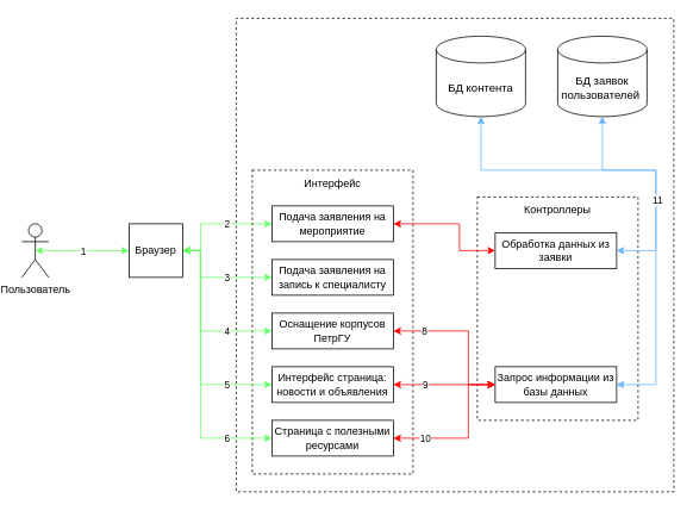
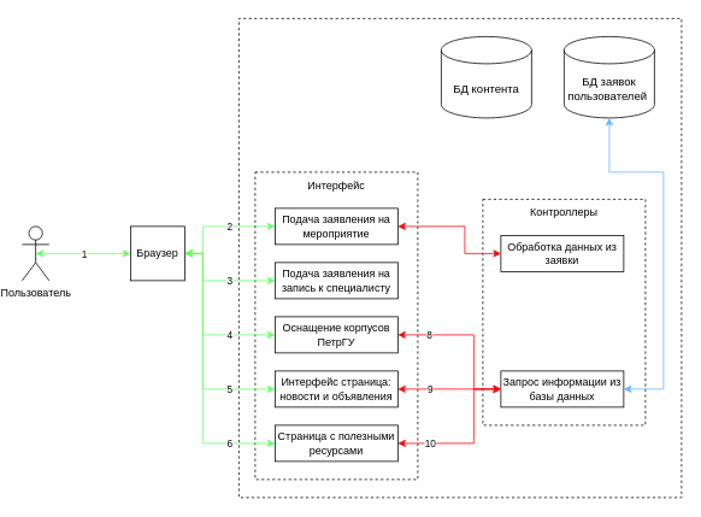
  <mxCell id="0" />
  <mxCell id="1" parent="0" />
  <mxCell id="2" value="Пользователь" style="shape=umlActor;verticalLabelPosition=bottom;verticalAlign=top;html=1;outlineConnect=0;" parent="1" vertex="1"><mxGeometry x="20" y="250" width="30" height="60" as="geometry" /></mxCell>
  <mxCell id="3" value="Браузер" style="whiteSpace=wrap;html=1;aspect=fixed;" parent="1" vertex="1"><mxGeometry x="140" y="250" width="60" height="60" as="geometry" /></mxCell>
  <mxCell id="4" value="&lt;span style=&quot;font-family: sans-serif ; font-size: 12.7px ; text-align: left ; background-color: rgb(255 , 255 , 255)&quot;&gt;БД контента&lt;/span&gt;" style="shape=cylinder3;whiteSpace=wrap;html=1;boundedLbl=1;backgroundOutline=1;size=15;" parent="1" vertex="1"><mxGeometry x="484" y="40" width="100" height="90" as="geometry" /></mxCell>
  <mxCell id="5" value="&lt;span style=&quot;font-family: sans-serif ; font-size: 12.7px ; text-align: left ; background-color: rgb(255 , 255 , 255)&quot;&gt;БД заявок пользователей&amp;nbsp;&lt;/span&gt;" style="shape=cylinder3;whiteSpace=wrap;html=1;boundedLbl=1;backgroundOutline=1;size=15;" parent="1" vertex="1"><mxGeometry x="620" y="40" width="100" height="90" as="geometry" /></mxCell>
  <mxCell id="6" value="" style="endArrow=none;dashed=1;html=1;rounded=0;edgeStyle=orthogonalEdgeStyle;" parent="1" edge="1"><mxGeometry width="50" height="50" relative="1" as="geometry"><mxPoint x="260" y="360" as="sourcePoint" /><mxPoint x="260" y="360" as="targetPoint" /><Array as="points"><mxPoint x="260" y="550" /><mxPoint x="750" y="550" /><mxPoint x="750" y="20" /><mxPoint x="260" y="20" /></Array></mxGeometry></mxCell>
  <mxCell id="7" value="" style="endArrow=classic;html=1;rounded=0;edgeStyle=orthogonalEdgeStyle;fillColor=#d5e8d4;strokeColor=#66FF66;startArrow=classic;startFill=1;exitX=0.5;exitY=0.5;exitDx=0;exitDy=0;exitPerimeter=0;" parent="1" source="2" edge="1"><mxGeometry relative="1" as="geometry"><mxPoint x="40" y="280" as="sourcePoint" /><mxPoint x="140" y="280" as="targetPoint" /><Array as="points"><mxPoint x="60" y="280" /><mxPoint x="60" y="280" /></Array></mxGeometry></mxCell>
  <mxCell id="8" value="1" style="edgeLabel;resizable=0;html=1;align=center;verticalAlign=middle;" parent="7" connectable="0" vertex="1"><mxGeometry relative="1" as="geometry" /></mxCell>
  <mxCell id="9" value="2" style="endArrow=classic;html=1;rounded=0;edgeStyle=orthogonalEdgeStyle;startArrow=classic;startFill=1;fillColor=#d5e8d4;strokeColor=#66FF66;exitX=1;exitY=0.5;exitDx=0;exitDy=0;entryX=0;entryY=0.5;entryDx=0;entryDy=0;" parent="1" source="3" target="14" edge="1"><mxGeometry x="0.231" relative="1" as="geometry"><mxPoint x="230" y="180" as="sourcePoint" /><mxPoint x="240" y="250" as="targetPoint" /><Array as="points"><mxPoint x="220" y="280" /><mxPoint x="220" y="250" /></Array><mxPoint as="offset" /></mxGeometry></mxCell>
  <mxCell id="10" value="Страница с полезными ресурсами" style="rounded=0;whiteSpace=wrap;html=1;" parent="1" vertex="1"><mxGeometry x="300" y="470" width="136" height="40" as="geometry" /></mxCell>
  <mxCell id="11" value="Интерфейс страница: новости и объявления" style="rounded=0;whiteSpace=wrap;html=1;" parent="1" vertex="1"><mxGeometry x="300" y="410" width="136" height="40" as="geometry" /></mxCell>
  <mxCell id="12" value="Оснащение корпусов ПетрГУ" style="rounded=0;whiteSpace=wrap;html=1;" parent="1" vertex="1"><mxGeometry x="300" y="350" width="136" height="40" as="geometry" /></mxCell>
  <mxCell id="13" value="Подача заявления на запись к специалисту" style="rounded=0;whiteSpace=wrap;html=1;" parent="1" vertex="1"><mxGeometry x="300" y="290" width="136" height="40" as="geometry" /></mxCell>
  <mxCell id="14" value="Подача заявления на мероприятие" style="rounded=0;whiteSpace=wrap;html=1;" parent="1" vertex="1"><mxGeometry x="300" y="230" width="136" height="40" as="geometry" /></mxCell>
  <mxCell id="15" value="" style="rounded=0;whiteSpace=wrap;html=1;dashed=1;fillColor=none;" parent="1" vertex="1"><mxGeometry x="278" y="190" width="180" height="340" as="geometry" /></mxCell>
  <mxCell id="16" value="Интерфейс" style="text;html=1;strokeColor=none;fillColor=none;align=center;verticalAlign=middle;whiteSpace=wrap;rounded=0;dashed=1;" parent="1" vertex="1"><mxGeometry x="332" y="190" width="72" height="30" as="geometry" /></mxCell>
  <mxCell id="17" value="Обработка данных из заявки" style="rounded=0;whiteSpace=wrap;html=1;" parent="1" vertex="1"><mxGeometry x="550" y="260" width="136" height="40" as="geometry" /></mxCell>
  <mxCell id="18" value="Запрос информации из базы данных" style="rounded=0;whiteSpace=wrap;html=1;" parent="1" vertex="1"><mxGeometry x="550" y="410" width="136" height="40" as="geometry" /></mxCell>
  <mxCell id="19" value="" style="rounded=0;whiteSpace=wrap;html=1;dashed=1;fillColor=none;" parent="1" vertex="1"><mxGeometry x="530" y="220" width="180" height="250" as="geometry" /></mxCell>
  <mxCell id="20" value="Контроллеры" style="text;html=1;strokeColor=none;fillColor=none;align=center;verticalAlign=middle;whiteSpace=wrap;rounded=0;dashed=1;" parent="1" vertex="1"><mxGeometry x="584" y="220" width="72" height="30" as="geometry" /></mxCell>
  <mxCell id="21" value="3" style="endArrow=classic;html=1;rounded=0;edgeStyle=orthogonalEdgeStyle;startArrow=classic;startFill=1;fillColor=#d5e8d4;strokeColor=#66FF66;entryX=0;entryY=0.5;entryDx=0;entryDy=0;" parent="1" target="13" edge="1"><mxGeometry x="0.231" relative="1" as="geometry"><mxPoint x="200" y="280" as="sourcePoint" /><mxPoint x="310" y="260" as="targetPoint" /><Array as="points"><mxPoint x="220" y="280" /><mxPoint x="220" y="310" /></Array><mxPoint as="offset" /></mxGeometry></mxCell>
  <mxCell id="22" value="4" style="endArrow=classic;html=1;rounded=0;edgeStyle=orthogonalEdgeStyle;startArrow=classic;startFill=1;fillColor=#d5e8d4;strokeColor=#66FF66;exitX=1;exitY=0.5;exitDx=0;exitDy=0;entryX=0;entryY=0.5;entryDx=0;entryDy=0;" parent="1" source="3" target="12" edge="1"><mxGeometry x="0.474" relative="1" as="geometry"><mxPoint x="200" y="340" as="sourcePoint" /><mxPoint x="300" y="370" as="targetPoint" /><Array as="points"><mxPoint x="220" y="280" /><mxPoint x="220" y="370" /></Array><mxPoint as="offset" /></mxGeometry></mxCell>
  <mxCell id="23" value="5" style="endArrow=classic;html=1;rounded=0;edgeStyle=orthogonalEdgeStyle;startArrow=classic;startFill=1;fillColor=#d5e8d4;strokeColor=#66FF66;exitX=1;exitY=0.5;exitDx=0;exitDy=0;entryX=0;entryY=0.5;entryDx=0;entryDy=0;" parent="1" source="3" target="11" edge="1"><mxGeometry x="0.6" relative="1" as="geometry"><mxPoint x="190" y="330" as="sourcePoint" /><mxPoint x="290" y="420" as="targetPoint" /><Array as="points"><mxPoint x="220" y="280" /><mxPoint x="220" y="430" /></Array><mxPoint as="offset" /></mxGeometry></mxCell>
  <mxCell id="24" value="6" style="endArrow=classic;html=1;rounded=0;edgeStyle=orthogonalEdgeStyle;startArrow=classic;startFill=1;fillColor=#d5e8d4;strokeColor=#66FF66;exitX=1;exitY=0.5;exitDx=0;exitDy=0;entryX=0;entryY=0.5;entryDx=0;entryDy=0;" parent="1" source="3" target="10" edge="1"><mxGeometry x="0.677" relative="1" as="geometry"><mxPoint x="190" y="340" as="sourcePoint" /><mxPoint x="290" y="490" as="targetPoint" /><Array as="points"><mxPoint x="220" y="280" /><mxPoint x="220" y="490" /></Array><mxPoint as="offset" /></mxGeometry></mxCell>
  <mxCell id="25" value="" style="endArrow=classic;html=1;rounded=0;edgeStyle=orthogonalEdgeStyle;startArrow=classic;startFill=1;fillColor=#d5e8d4;strokeColor=#FF0000;entryX=0;entryY=0.5;entryDx=0;entryDy=0;exitX=1;exitY=0.5;exitDx=0;exitDy=0;" parent="1" source="14" target="17" edge="1"><mxGeometry x="-0.389" relative="1" as="geometry"><mxPoint x="470" y="240" as="sourcePoint" /><mxPoint x="584" y="180" as="targetPoint" /><Array as="points"><mxPoint x="510" y="250" /><mxPoint x="510" y="280" /></Array><mxPoint as="offset" /></mxGeometry></mxCell>
  <mxCell id="26" value="" style="endArrow=classic;html=1;rounded=0;edgeStyle=orthogonalEdgeStyle;startArrow=classic;startFill=1;fillColor=#d5e8d4;strokeColor=#FF0000;entryX=0;entryY=0.5;entryDx=0;entryDy=0;exitX=1;exitY=0.5;exitDx=0;exitDy=0;" parent="1" source="12" target="18" edge="1"><mxGeometry x="-0.389" relative="1" as="geometry"><mxPoint x="446" y="370" as="sourcePoint" /><mxPoint x="560" y="400" as="targetPoint" /><Array as="points"><mxPoint x="520" y="370" /><mxPoint x="520" y="430" /></Array><mxPoint as="offset" /></mxGeometry></mxCell>
  <mxCell id="27" value="8" style="edgeLabel;html=1;align=center;verticalAlign=middle;resizable=0;points=[];" parent="26" vertex="1" connectable="0"><mxGeometry x="-0.814" y="-2" relative="1" as="geometry"><mxPoint x="18" y="-2" as="offset" /></mxGeometry></mxCell>
  <mxCell id="28" value="" style="endArrow=classic;html=1;rounded=0;edgeStyle=orthogonalEdgeStyle;startArrow=classic;startFill=1;fillColor=#d5e8d4;strokeColor=#FF0000;entryX=0;entryY=0.5;entryDx=0;entryDy=0;exitX=1;exitY=0.5;exitDx=0;exitDy=0;" parent="1" source="11" target="18" edge="1"><mxGeometry x="-0.389" relative="1" as="geometry"><mxPoint x="450" y="430" as="sourcePoint" /><mxPoint x="564" y="490" as="targetPoint" /><Array as="points"><mxPoint x="534" y="430" /><mxPoint x="534" y="430" /></Array><mxPoint as="offset" /></mxGeometry></mxCell>
  <mxCell id="29" value="9" style="edgeLabel;html=1;align=center;verticalAlign=middle;resizable=0;points=[];" parent="28" vertex="1" connectable="0"><mxGeometry x="-0.248" y="-4" relative="1" as="geometry"><mxPoint x="-8" y="-4" as="offset" /></mxGeometry></mxCell>
  <mxCell id="30" value="" style="endArrow=classic;html=1;rounded=0;edgeStyle=orthogonalEdgeStyle;startArrow=classic;startFill=1;fillColor=#d5e8d4;strokeColor=#FF0000;entryX=0;entryY=0.5;entryDx=0;entryDy=0;exitX=1;exitY=0.5;exitDx=0;exitDy=0;" parent="1" source="10" target="18" edge="1"><mxGeometry x="-0.389" relative="1" as="geometry"><mxPoint x="446" y="440" as="sourcePoint" /><mxPoint x="560" y="440" as="targetPoint" /><Array as="points"><mxPoint x="520" y="490" /><mxPoint x="520" y="430" /></Array><mxPoint as="offset" /></mxGeometry></mxCell>
  <mxCell id="31" value="10" style="edgeLabel;html=1;align=center;verticalAlign=middle;resizable=0;points=[];" parent="30" vertex="1" connectable="0"><mxGeometry x="-0.383" y="-4" relative="1" as="geometry"><mxPoint x="-19" y="-4" as="offset" /></mxGeometry></mxCell>
  <mxCell id="32" value="" style="endArrow=classic;html=1;rounded=0;edgeStyle=orthogonalEdgeStyle;startArrow=classic;startFill=1;fillColor=#d5e8d4;strokeColor=#66B2FF;entryX=0.5;entryY=1;entryDx=0;entryDy=0;exitX=1;exitY=0.5;exitDx=0;exitDy=0;entryPerimeter=0;" parent="1" source="18" target="5" edge="1"><mxGeometry x="-0.389" relative="1" as="geometry"><mxPoint x="710" y="250" as="sourcePoint" /><mxPoint x="824" y="280" as="targetPoint" /><Array as="points"><mxPoint x="730" y="430" /><mxPoint x="730" y="190" /><mxPoint x="670" y="190" /></Array><mxPoint as="offset" /></mxGeometry></mxCell>
- <mxCell id="33" value="" style="endArrow=classic;html=1;rounded=0;edgeStyle=orthogonalEdgeStyle;startArrow=classic;startFill=1;fillColor=#d5e8d4;strokeColor=#66B2FF;exitX=1;exitY=0.5;exitDx=0;exitDy=0;entryX=0.5;entryY=1;entryDx=0;entryDy=0;entryPerimeter=0;" parent="1" source="17" target="4" edge="1"><mxGeometry x="-0.389" relative="1" as="geometry"><mxPoint x="746" y="420" as="sourcePoint" /><mxPoint x="540" y="150" as="targetPoint" /><Array as="points"><mxPoint x="730" y="280" /><mxPoint x="730" y="190" /><mxPoint x="534" y="190" /></Array><mxPoint as="offset" /></mxGeometry></mxCell>
- <mxCell id="34" value="11" style="edgeLabel;html=1;align=center;verticalAlign=middle;resizable=0;points=[];" parent="33" vertex="1" connectable="0"><mxGeometry x="-0.484" y="-1" relative="1" as="geometry"><mxPoint as="offset" /></mxGeometry></mxCell>
